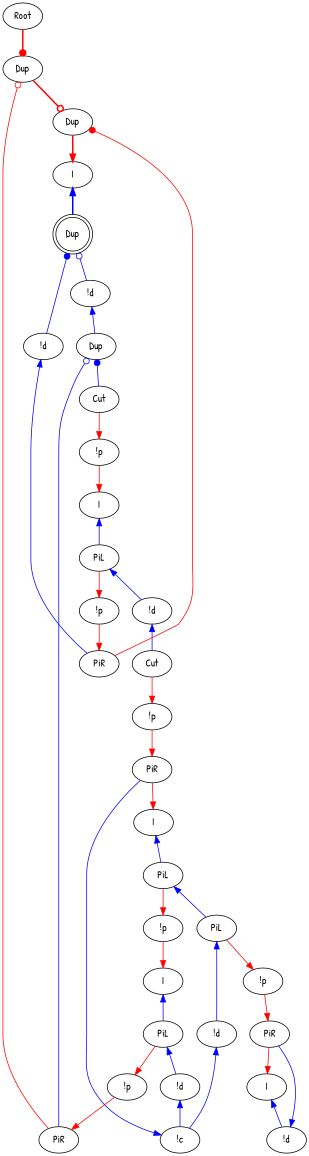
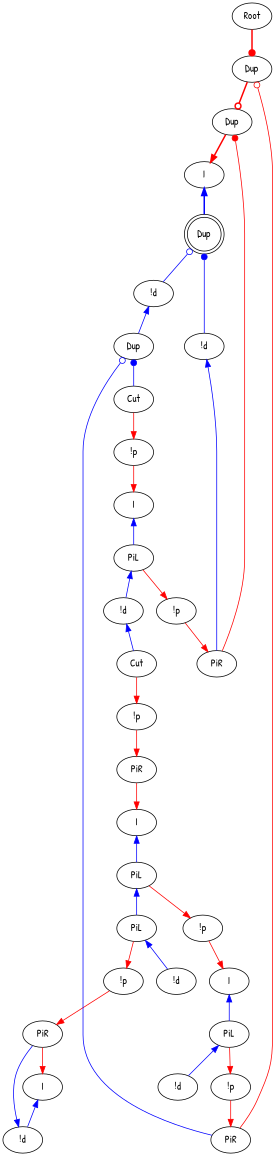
  digraph {
    fontname="Patrick Hand"
    node [fontname="Patrick Hand"]
    edge [color=blue fontname="Patrick Hand" dir=back]
    n1 [label=Root]
    n2 [label=Dup]
    n3 [label="!p"]
    n4 [label=PiR]
    n5 [label=Cut]
    n6 [label=I]
-   n7 [label="!c"]
    n8 [label="!d"]
    n9 [label=PiL]
    n10 [label="!p"]
    n11 [label=PiL]
    n12 [label="!p"]
    n13 [label=I]
    n14 [label=Dup shape=doublecircle]
    n15 [label=PiR]
    n16 [label=I]
    n17 [label="!d"]
    n18 [label="!p"]
    n19 [label=I]
    n20 [label=I]
    n21 [label="!d"]
    n22 [label=PiL]
    n23 [label="!p"]
    n24 [label="!d"]
    n25 [label=PiL]
    n26 [label="!p"]
    n27 [label=PiR]
    n28 [label=PiR]
    n29 [label=Dup]
    n30 [label=Cut]
    n31 [label=Dup]
    n32 [label="!d"]
    n33 [label="!d"]
    n1 -> n2 [arrowhead=dot color=red penwidth=2 dir=""]
    n2 -> n29 [arrowhead=odot color=red penwidth=2 dir=""]
    n3 -> n4 [color=red dir=""]
    n4 -> n6 [color=red dir=""]
    n5 -> n3 [color=red dir=""]
    n6 -> n11
-   n7 -> n4
-   n8 -> n7
    n9 -> n8
    n9 -> n10 [color=red dir=""]
    n10 -> n15 [color=red dir=""]
    n11 -> n9
    n11 -> n12 [color=red dir=""]
    n12 -> n20 [color=red dir=""]
    n13 -> n14 [penwidth=2]
    n14 -> n32 [arrowtail=dot]
    n14 -> n33 [arrowtail=odot]
    n15 -> n16 [color=red dir=""]
    n16 -> n17
    n17 -> n15
    n18 -> n19 [color=red dir=""]
    n19 -> n22
    n20 -> n25
    n21 -> n5
    n22 -> n21
    n22 -> n23 [color=red dir=""]
    n23 -> n27 [color=red dir=""]
-   n24 -> n7
    n25 -> n24
    n25 -> n26 [color=red dir=""]
    n26 -> n28 [color=red dir=""]
    n27 -> n29 [arrowhead=dot color=red dir=""]
    n28 -> n2 [arrowhead=odot color=red dir=""]
    n29 -> n13 [color=red penwidth=2 dir=""]
    n30 -> n18 [color=red dir=""]
    n31 -> n28 [arrowtail=odot]
    n31 -> n30 [arrowtail=dot]
    n32 -> n27
    n33 -> n31
  }
